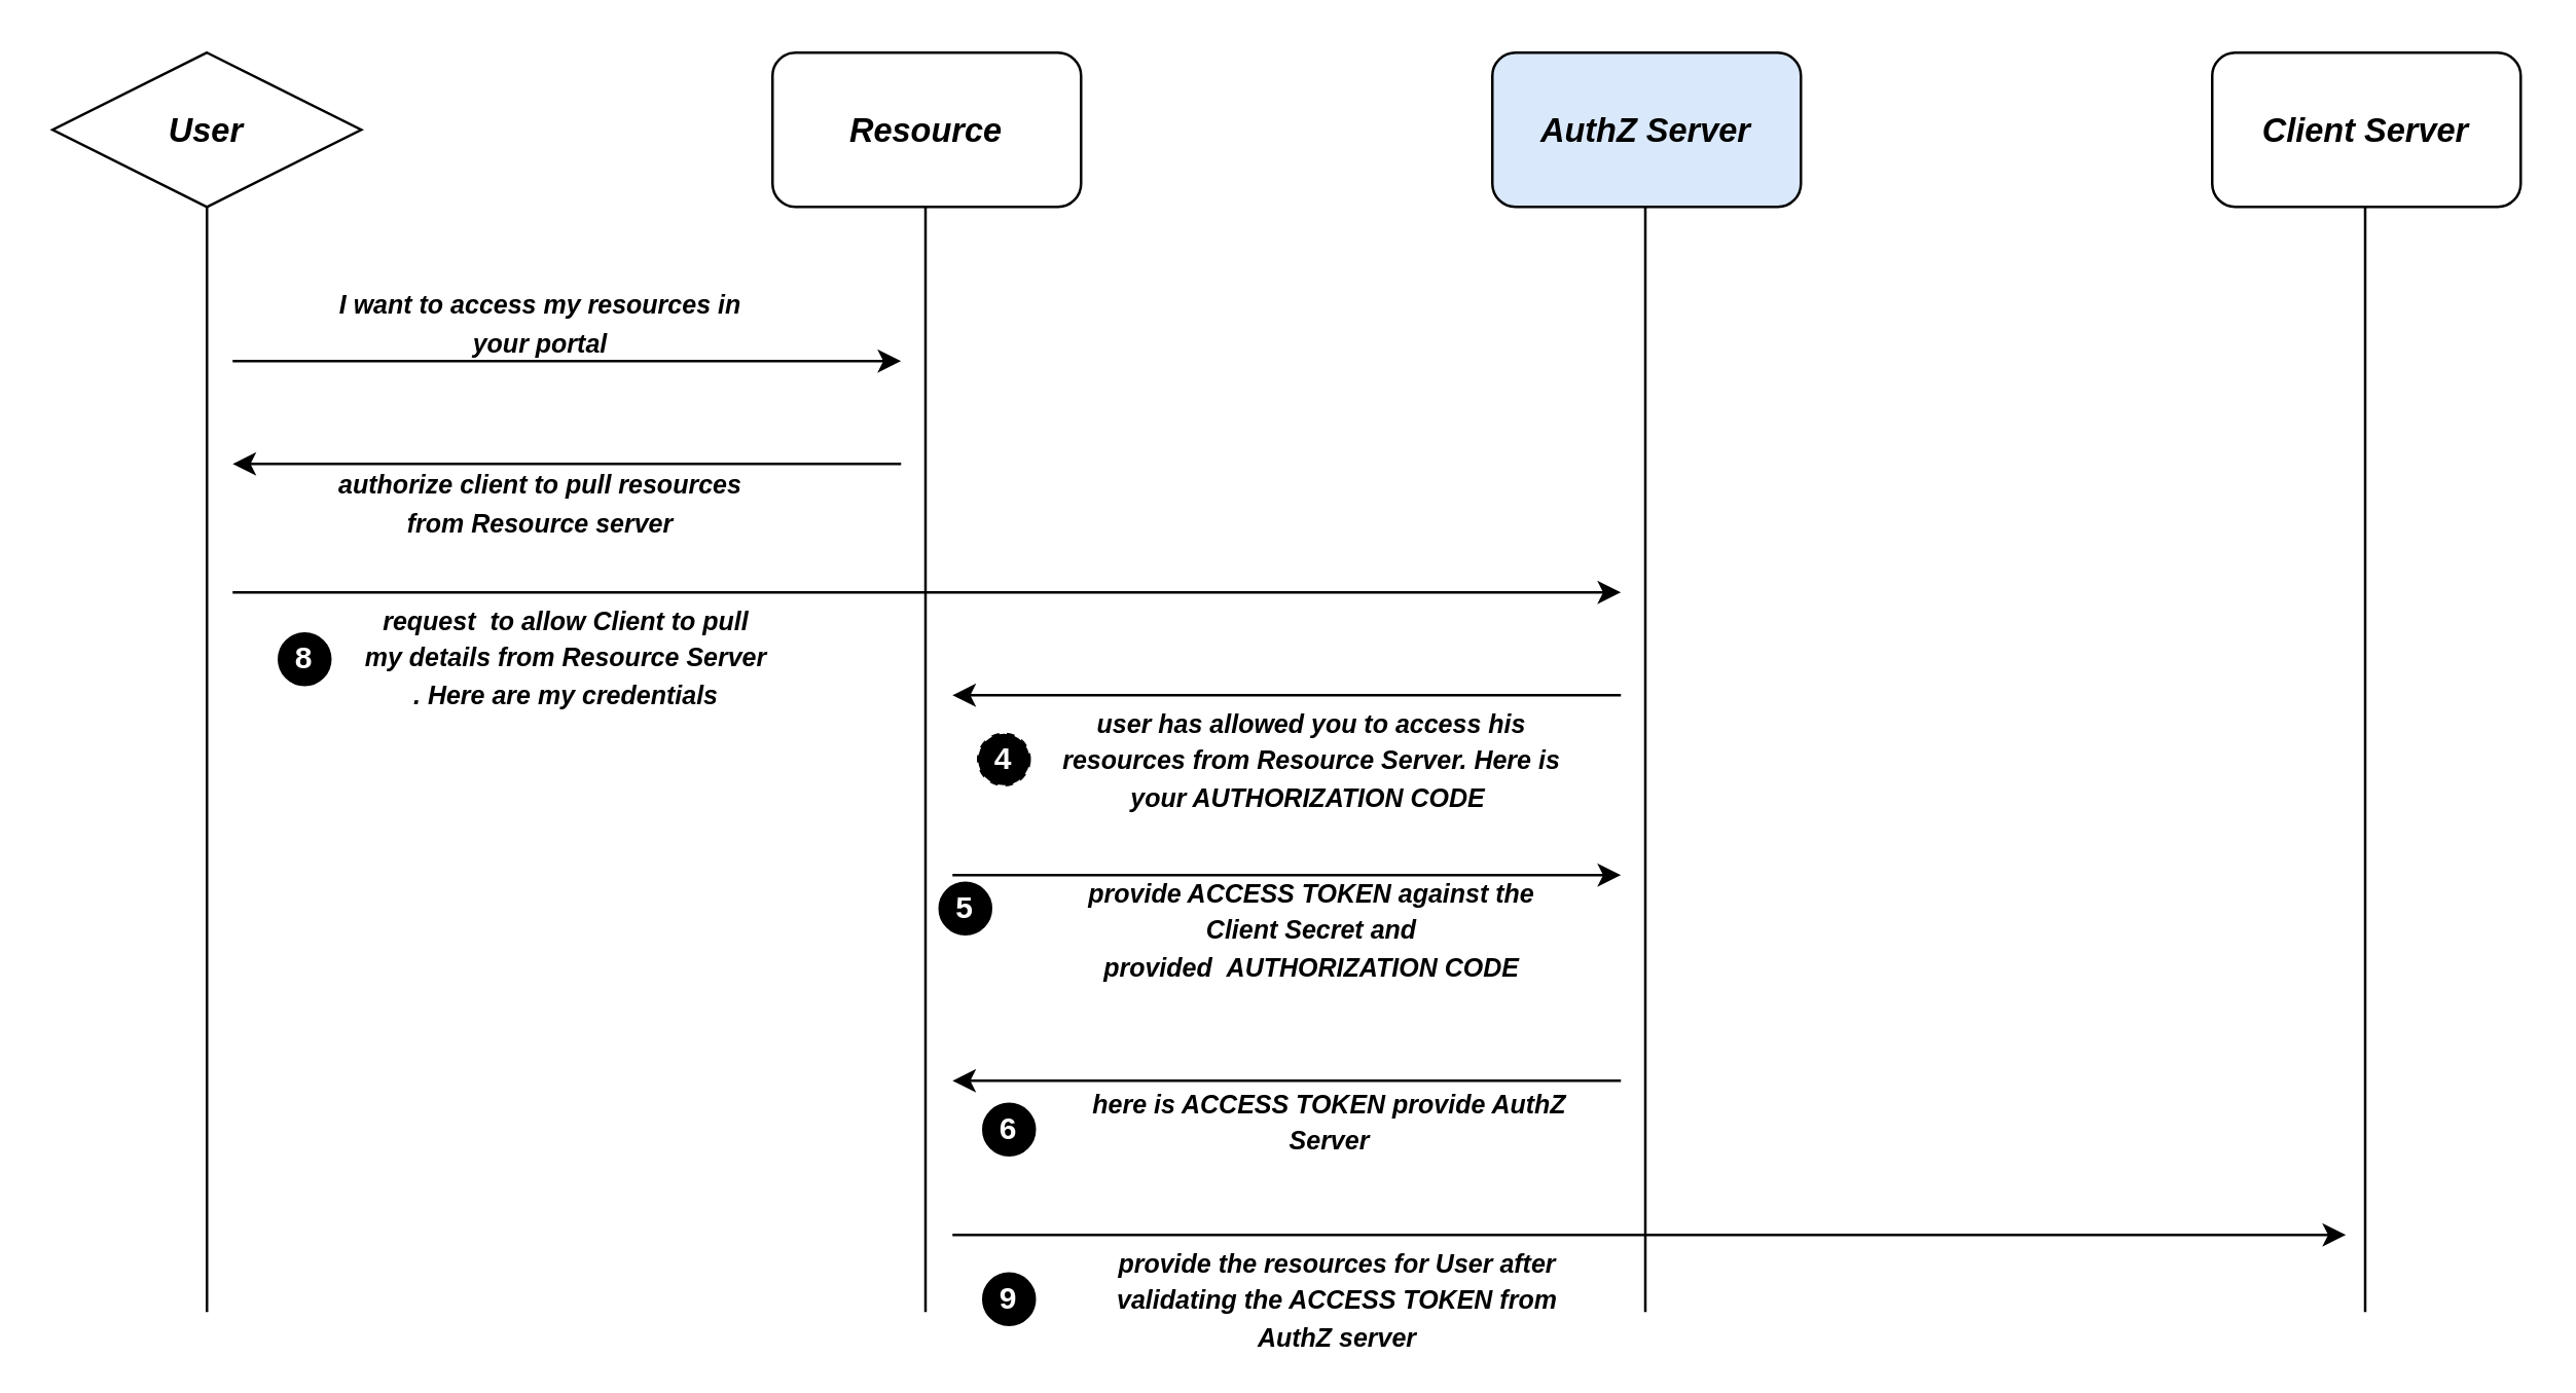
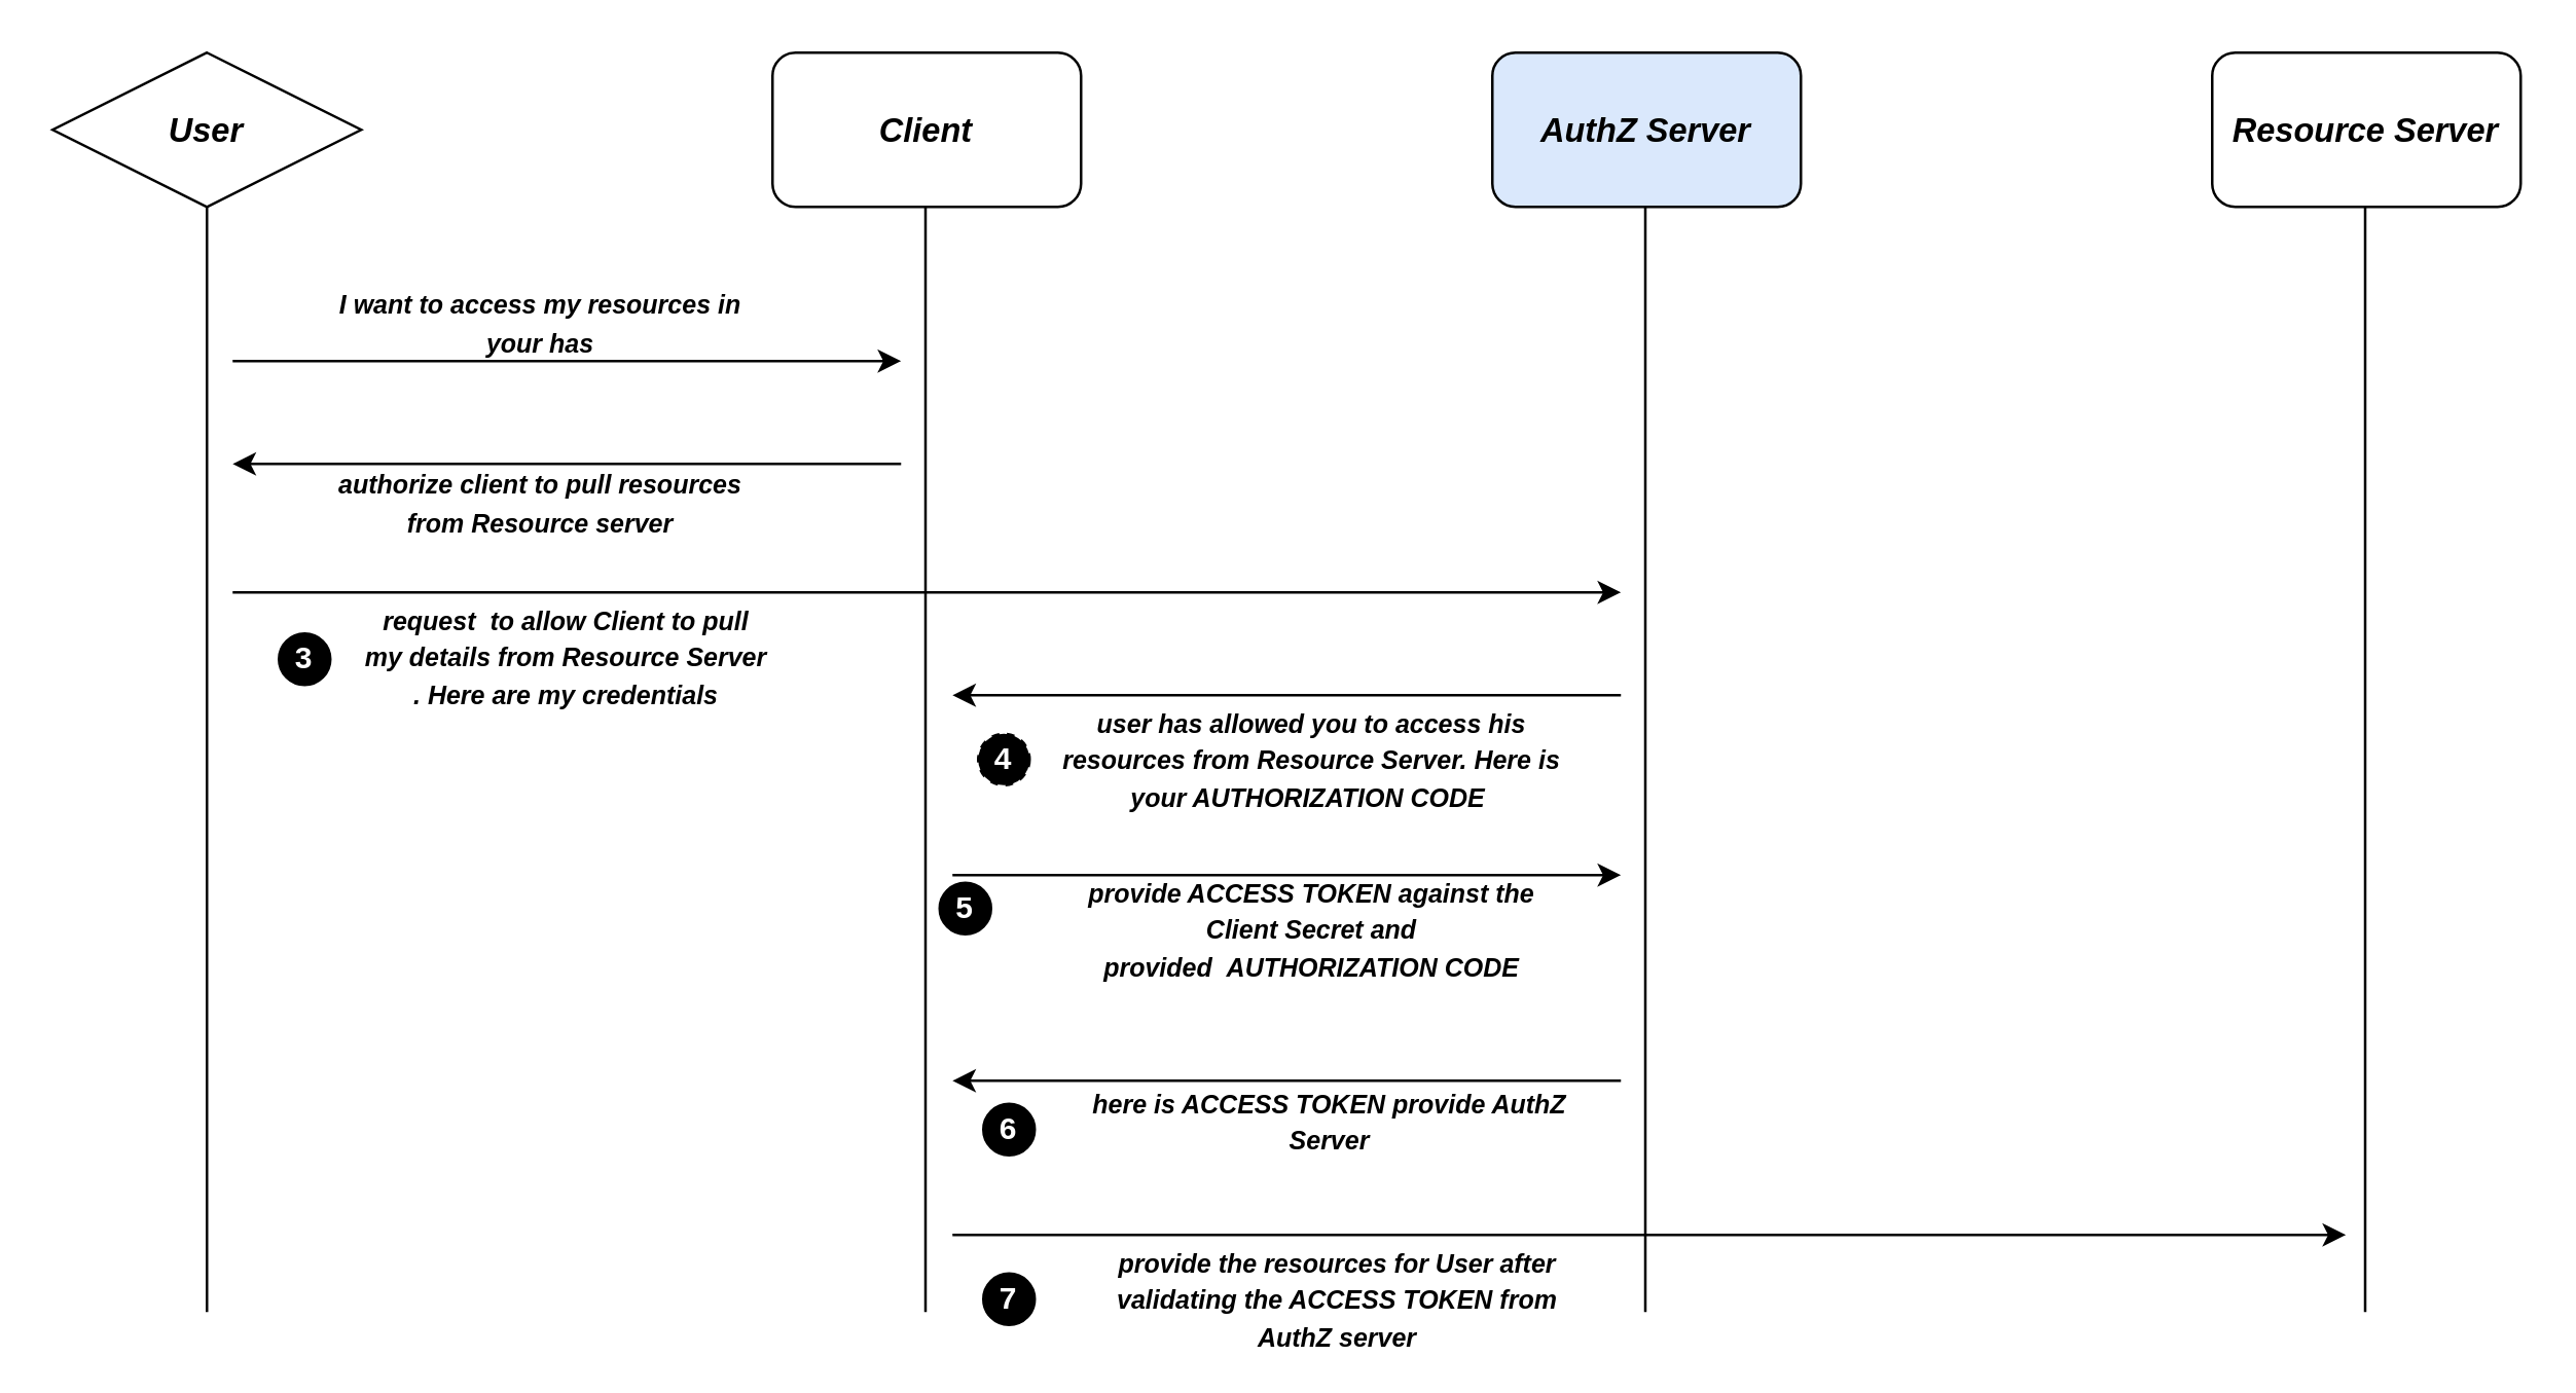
  <mxCell id="0" />
  <mxCell id="1" parent="0" />
  <mxCell id="2" value="&lt;b&gt;&lt;i&gt;&lt;font style=&quot;font-size: 13px;&quot;&gt;User&lt;/font&gt;&lt;/i&gt;&lt;/b&gt;" style="rhombus;whiteSpace=wrap;html=1;" vertex="1" parent="1"><mxGeometry x="20" y="20" width="120" height="60" as="geometry" /></mxCell>
- <mxCell id="3" value="&lt;b&gt;&lt;i&gt;&lt;font style=&quot;font-size: 13px;&quot;&gt;Resource&lt;/font&gt;&lt;/i&gt;&lt;/b&gt;" style="rounded=1;whiteSpace=wrap;html=1;" vertex="1" parent="1"><mxGeometry x="300" y="20" width="120" height="60" as="geometry" /></mxCell>
+ <mxCell id="3" value="&lt;b&gt;&lt;i&gt;&lt;font style=&quot;font-size: 13px;&quot;&gt;Client&lt;/font&gt;&lt;/i&gt;&lt;/b&gt;" style="rounded=1;whiteSpace=wrap;html=1;" vertex="1" parent="1"><mxGeometry x="300" y="20" width="120" height="60" as="geometry" /></mxCell>
  <mxCell id="4" value="&lt;b&gt;&lt;i&gt;&lt;font style=&quot;font-size: 13px;&quot;&gt;AuthZ Server&lt;/font&gt;&lt;/i&gt;&lt;/b&gt;" style="rounded=1;whiteSpace=wrap;html=1;fillColor=#dae8fc;" vertex="1" parent="1"><mxGeometry x="580" y="20" width="120" height="60" as="geometry" /></mxCell>
- <mxCell id="5" value="&lt;b&gt;&lt;i&gt;&lt;font style=&quot;font-size: 13px;&quot;&gt;Client Server&lt;/font&gt;&lt;/i&gt;&lt;/b&gt;" style="rounded=1;whiteSpace=wrap;html=1;" vertex="1" parent="1"><mxGeometry x="860" y="20" width="120" height="60" as="geometry" /></mxCell>
+ <mxCell id="5" value="&lt;b&gt;&lt;i&gt;&lt;font style=&quot;font-size: 13px;&quot;&gt;Resource Server&lt;/font&gt;&lt;/i&gt;&lt;/b&gt;" style="rounded=1;whiteSpace=wrap;html=1;" vertex="1" parent="1"><mxGeometry x="860" y="20" width="120" height="60" as="geometry" /></mxCell>
  <mxCell id="6" value="" style="endArrow=none;html=1;rounded=0;entryX=0.5;entryY=1;entryDx=0;entryDy=0;" edge="1" parent="1" target="2"><mxGeometry width="50" height="50" relative="1" as="geometry"><mxPoint x="80" y="510" as="sourcePoint" /><mxPoint x="110" y="110" as="targetPoint" /></mxGeometry></mxCell>
  <mxCell id="7" value="" style="endArrow=none;html=1;rounded=0;entryX=0.5;entryY=1;entryDx=0;entryDy=0;" edge="1" parent="1"><mxGeometry width="50" height="50" relative="1" as="geometry"><mxPoint x="359.5" y="510" as="sourcePoint" /><mxPoint x="359.5" y="80" as="targetPoint" /></mxGeometry></mxCell>
  <mxCell id="8" value="" style="endArrow=none;html=1;rounded=0;entryX=0.5;entryY=1;entryDx=0;entryDy=0;" edge="1" parent="1"><mxGeometry width="50" height="50" relative="1" as="geometry"><mxPoint x="639.5" y="510" as="sourcePoint" /><mxPoint x="639.5" y="80" as="targetPoint" /></mxGeometry></mxCell>
  <mxCell id="9" value="" style="endArrow=none;html=1;rounded=0;entryX=0.5;entryY=1;entryDx=0;entryDy=0;" edge="1" parent="1"><mxGeometry width="50" height="50" relative="1" as="geometry"><mxPoint x="919.5" y="510" as="sourcePoint" /><mxPoint x="919.5" y="80" as="targetPoint" /></mxGeometry></mxCell>
  <mxCell id="10" value="" style="endArrow=classic;html=1;rounded=0;" edge="1" parent="1"><mxGeometry width="50" height="50" relative="1" as="geometry"><mxPoint x="90" y="140" as="sourcePoint" /><mxPoint x="350" y="140" as="targetPoint" /></mxGeometry></mxCell>
- <mxCell id="11" value="&lt;b&gt;&lt;i&gt;&lt;font style=&quot;font-size: 10px;&quot;&gt;I want to access my resources in your portal&lt;/font&gt;&lt;/i&gt;&lt;/b&gt;" style="text;html=1;align=center;verticalAlign=middle;whiteSpace=wrap;rounded=0;" vertex="1" parent="1"><mxGeometry x="130" y="110" width="160" height="30" as="geometry" /></mxCell>
+ <mxCell id="11" value="&lt;b&gt;&lt;i&gt;&lt;font style=&quot;font-size: 10px;&quot;&gt;I want to access my resources in your has&lt;/font&gt;&lt;/i&gt;&lt;/b&gt;" style="text;html=1;align=center;verticalAlign=middle;whiteSpace=wrap;rounded=0;" vertex="1" parent="1"><mxGeometry x="130" y="110" width="160" height="30" as="geometry" /></mxCell>
  <mxCell id="12" value="" style="endArrow=classic;html=1;rounded=0;" edge="1" parent="1"><mxGeometry width="50" height="50" relative="1" as="geometry"><mxPoint x="350" y="180" as="sourcePoint" /><mxPoint x="90" y="180" as="targetPoint" /></mxGeometry></mxCell>
  <mxCell id="13" value="&lt;b&gt;&lt;i&gt;&lt;font style=&quot;font-size: 10px;&quot;&gt;authorize client to pull resources from Resource server&lt;/font&gt;&lt;/i&gt;&lt;/b&gt;" style="text;html=1;align=center;verticalAlign=middle;whiteSpace=wrap;rounded=0;" vertex="1" parent="1"><mxGeometry x="130" y="180" width="160" height="30" as="geometry" /></mxCell>
  <mxCell id="14" value="" style="endArrow=classic;html=1;rounded=0;" edge="1" parent="1"><mxGeometry width="50" height="50" relative="1" as="geometry"><mxPoint x="90" y="230" as="sourcePoint" /><mxPoint x="630" y="230" as="targetPoint" /></mxGeometry></mxCell>
  <mxCell id="15" value="&lt;b&gt;&lt;i&gt;&lt;font style=&quot;font-size: 10px;&quot;&gt;request&amp;nbsp; to allow Client to pull my details from Resource Server . Here are my credentials&lt;/font&gt;&lt;/i&gt;&lt;/b&gt;" style="text;html=1;align=center;verticalAlign=middle;whiteSpace=wrap;rounded=0;" vertex="1" parent="1"><mxGeometry x="140" y="240" width="160" height="30" as="geometry" /></mxCell>
- <mxCell id="16" value="&lt;b style=&quot;border-color: var(--border-color);&quot;&gt;&lt;font style=&quot;border-color: var(--border-color);&quot; color=&quot;#ffffff&quot;&gt;8&lt;/font&gt;&lt;/b&gt;" style="ellipse;whiteSpace=wrap;html=1;aspect=fixed;fillColor=#000000;" vertex="1" parent="1"><mxGeometry x="108" y="246" width="20" height="20" as="geometry" /></mxCell>
+ <mxCell id="16" value="&lt;b style=&quot;border-color: var(--border-color);&quot;&gt;&lt;font style=&quot;border-color: var(--border-color);&quot; color=&quot;#ffffff&quot;&gt;3&lt;/font&gt;&lt;/b&gt;" style="ellipse;whiteSpace=wrap;html=1;aspect=fixed;fillColor=#000000;" vertex="1" parent="1"><mxGeometry x="108" y="246" width="20" height="20" as="geometry" /></mxCell>
  <mxCell id="17" value="" style="endArrow=classic;html=1;rounded=0;" edge="1" parent="1"><mxGeometry width="50" height="50" relative="1" as="geometry"><mxPoint x="630" y="270" as="sourcePoint" /><mxPoint x="370" y="270" as="targetPoint" /></mxGeometry></mxCell>
  <mxCell id="18" value="&lt;b&gt;&lt;i&gt;&lt;font style=&quot;font-size: 10px;&quot;&gt;user has allowed you to access his resources from Resource Server. Here is your AUTHORIZATION CODE&amp;nbsp;&lt;/font&gt;&lt;/i&gt;&lt;/b&gt;" style="text;html=1;align=center;verticalAlign=middle;whiteSpace=wrap;rounded=0;" vertex="1" parent="1"><mxGeometry x="410" y="280" width="200" height="30" as="geometry" /></mxCell>
  <mxCell id="19" value="&lt;b style=&quot;border-color: var(--border-color);&quot;&gt;&lt;font style=&quot;border-color: var(--border-color);&quot; color=&quot;#ffffff&quot;&gt;4&lt;/font&gt;&lt;/b&gt;" style="ellipse;whiteSpace=wrap;html=1;aspect=fixed;fillColor=#000000;dashed=1;" vertex="1" parent="1"><mxGeometry x="380" y="285" width="20" height="20" as="geometry" /></mxCell>
  <mxCell id="20" value="" style="endArrow=classic;html=1;rounded=0;" edge="1" parent="1"><mxGeometry width="50" height="50" relative="1" as="geometry"><mxPoint x="370" y="340" as="sourcePoint" /><mxPoint x="630" y="340" as="targetPoint" /></mxGeometry></mxCell>
  <mxCell id="21" value="&lt;b&gt;&lt;i&gt;&lt;font style=&quot;font-size: 10px;&quot;&gt;provide ACCESS TOKEN against the Client Secret and provided&amp;nbsp;&amp;nbsp;&lt;/font&gt;&lt;/i&gt;&lt;/b&gt;&lt;b style=&quot;border-color: var(--border-color);&quot;&gt;&lt;i style=&quot;border-color: var(--border-color);&quot;&gt;&lt;font style=&quot;border-color: var(--border-color); font-size: 10px;&quot;&gt;AUTHORIZATION CODE&lt;/font&gt;&lt;/i&gt;&lt;/b&gt;&lt;b&gt;&lt;i&gt;&lt;font style=&quot;font-size: 10px;&quot;&gt;&lt;br&gt;&amp;nbsp;&lt;/font&gt;&lt;/i&gt;&lt;/b&gt;" style="text;html=1;align=center;verticalAlign=middle;whiteSpace=wrap;rounded=0;" vertex="1" parent="1"><mxGeometry x="410" y="353" width="200" height="30" as="geometry" /></mxCell>
  <mxCell id="22" value="&lt;b style=&quot;border-color: var(--border-color);&quot;&gt;&lt;font style=&quot;border-color: var(--border-color);&quot; color=&quot;#ffffff&quot;&gt;5&lt;/font&gt;&lt;/b&gt;" style="ellipse;whiteSpace=wrap;html=1;aspect=fixed;fillColor=#000000;" vertex="1" parent="1"><mxGeometry x="365" y="343" width="20" height="20" as="geometry" /></mxCell>
  <mxCell id="23" value="" style="endArrow=classic;html=1;rounded=0;" edge="1" parent="1"><mxGeometry width="50" height="50" relative="1" as="geometry"><mxPoint x="630" y="420" as="sourcePoint" /><mxPoint x="370" y="420" as="targetPoint" /></mxGeometry></mxCell>
  <mxCell id="24" value="&lt;b&gt;&lt;i&gt;&lt;font style=&quot;font-size: 10px;&quot;&gt;here is ACCESS TOKEN provide AuthZ Server&lt;/font&gt;&lt;/i&gt;&lt;/b&gt;&lt;b&gt;&lt;i&gt;&lt;font style=&quot;font-size: 10px;&quot;&gt;&lt;br&gt;&amp;nbsp;&lt;/font&gt;&lt;/i&gt;&lt;/b&gt;" style="text;html=1;align=center;verticalAlign=middle;whiteSpace=wrap;rounded=0;" vertex="1" parent="1"><mxGeometry x="417" y="428" width="200" height="30" as="geometry" /></mxCell>
  <mxCell id="25" value="&lt;b style=&quot;border-color: var(--border-color);&quot;&gt;&lt;font style=&quot;border-color: var(--border-color);&quot; color=&quot;#ffffff&quot;&gt;6&lt;/font&gt;&lt;/b&gt;" style="ellipse;whiteSpace=wrap;html=1;aspect=fixed;fillColor=#000000;" vertex="1" parent="1"><mxGeometry x="382" y="429" width="20" height="20" as="geometry" /></mxCell>
  <mxCell id="26" value="" style="endArrow=classic;html=1;rounded=0;" edge="1" parent="1"><mxGeometry width="50" height="50" relative="1" as="geometry"><mxPoint x="370" y="480" as="sourcePoint" /><mxPoint x="912" y="480" as="targetPoint" /></mxGeometry></mxCell>
  <mxCell id="27" value="&lt;span style=&quot;font-size: 10px;&quot;&gt;&lt;b&gt;&lt;i&gt;provide the resources for User after validating the ACCESS TOKEN from AuthZ server&lt;/i&gt;&lt;/b&gt;&lt;/span&gt;" style="text;html=1;align=center;verticalAlign=middle;whiteSpace=wrap;rounded=0;" vertex="1" parent="1"><mxGeometry x="420" y="490" width="200" height="30" as="geometry" /></mxCell>
- <mxCell id="28" value="&lt;b style=&quot;border-color: var(--border-color);&quot;&gt;&lt;font style=&quot;border-color: var(--border-color);&quot; color=&quot;#ffffff&quot;&gt;9&lt;/font&gt;&lt;/b&gt;" style="ellipse;whiteSpace=wrap;html=1;aspect=fixed;fillColor=#000000;" vertex="1" parent="1"><mxGeometry x="382" y="495" width="20" height="20" as="geometry" /></mxCell>
+ <mxCell id="28" value="&lt;b style=&quot;border-color: var(--border-color);&quot;&gt;&lt;font style=&quot;border-color: var(--border-color);&quot; color=&quot;#ffffff&quot;&gt;7&lt;/font&gt;&lt;/b&gt;" style="ellipse;whiteSpace=wrap;html=1;aspect=fixed;fillColor=#000000;" vertex="1" parent="1"><mxGeometry x="382" y="495" width="20" height="20" as="geometry" /></mxCell>
